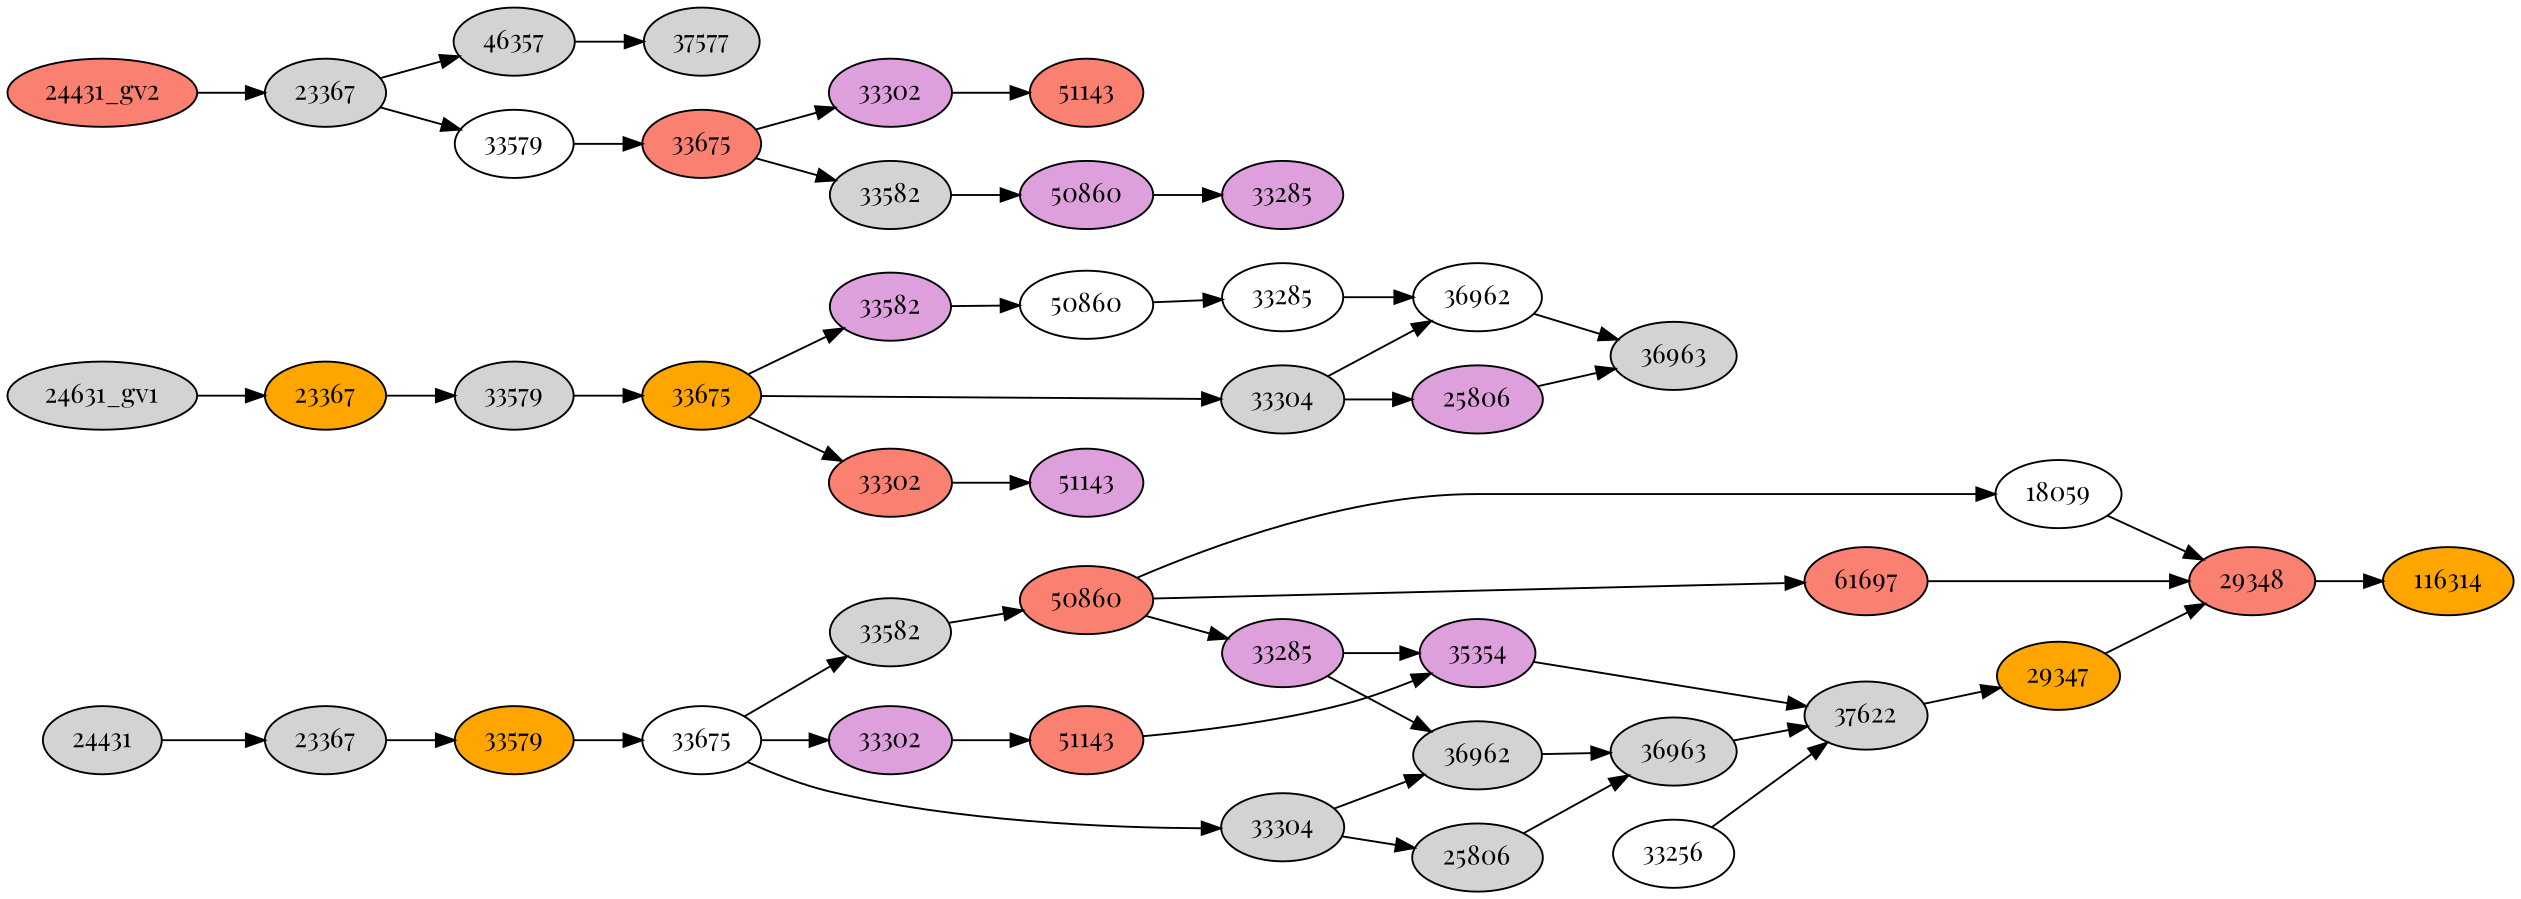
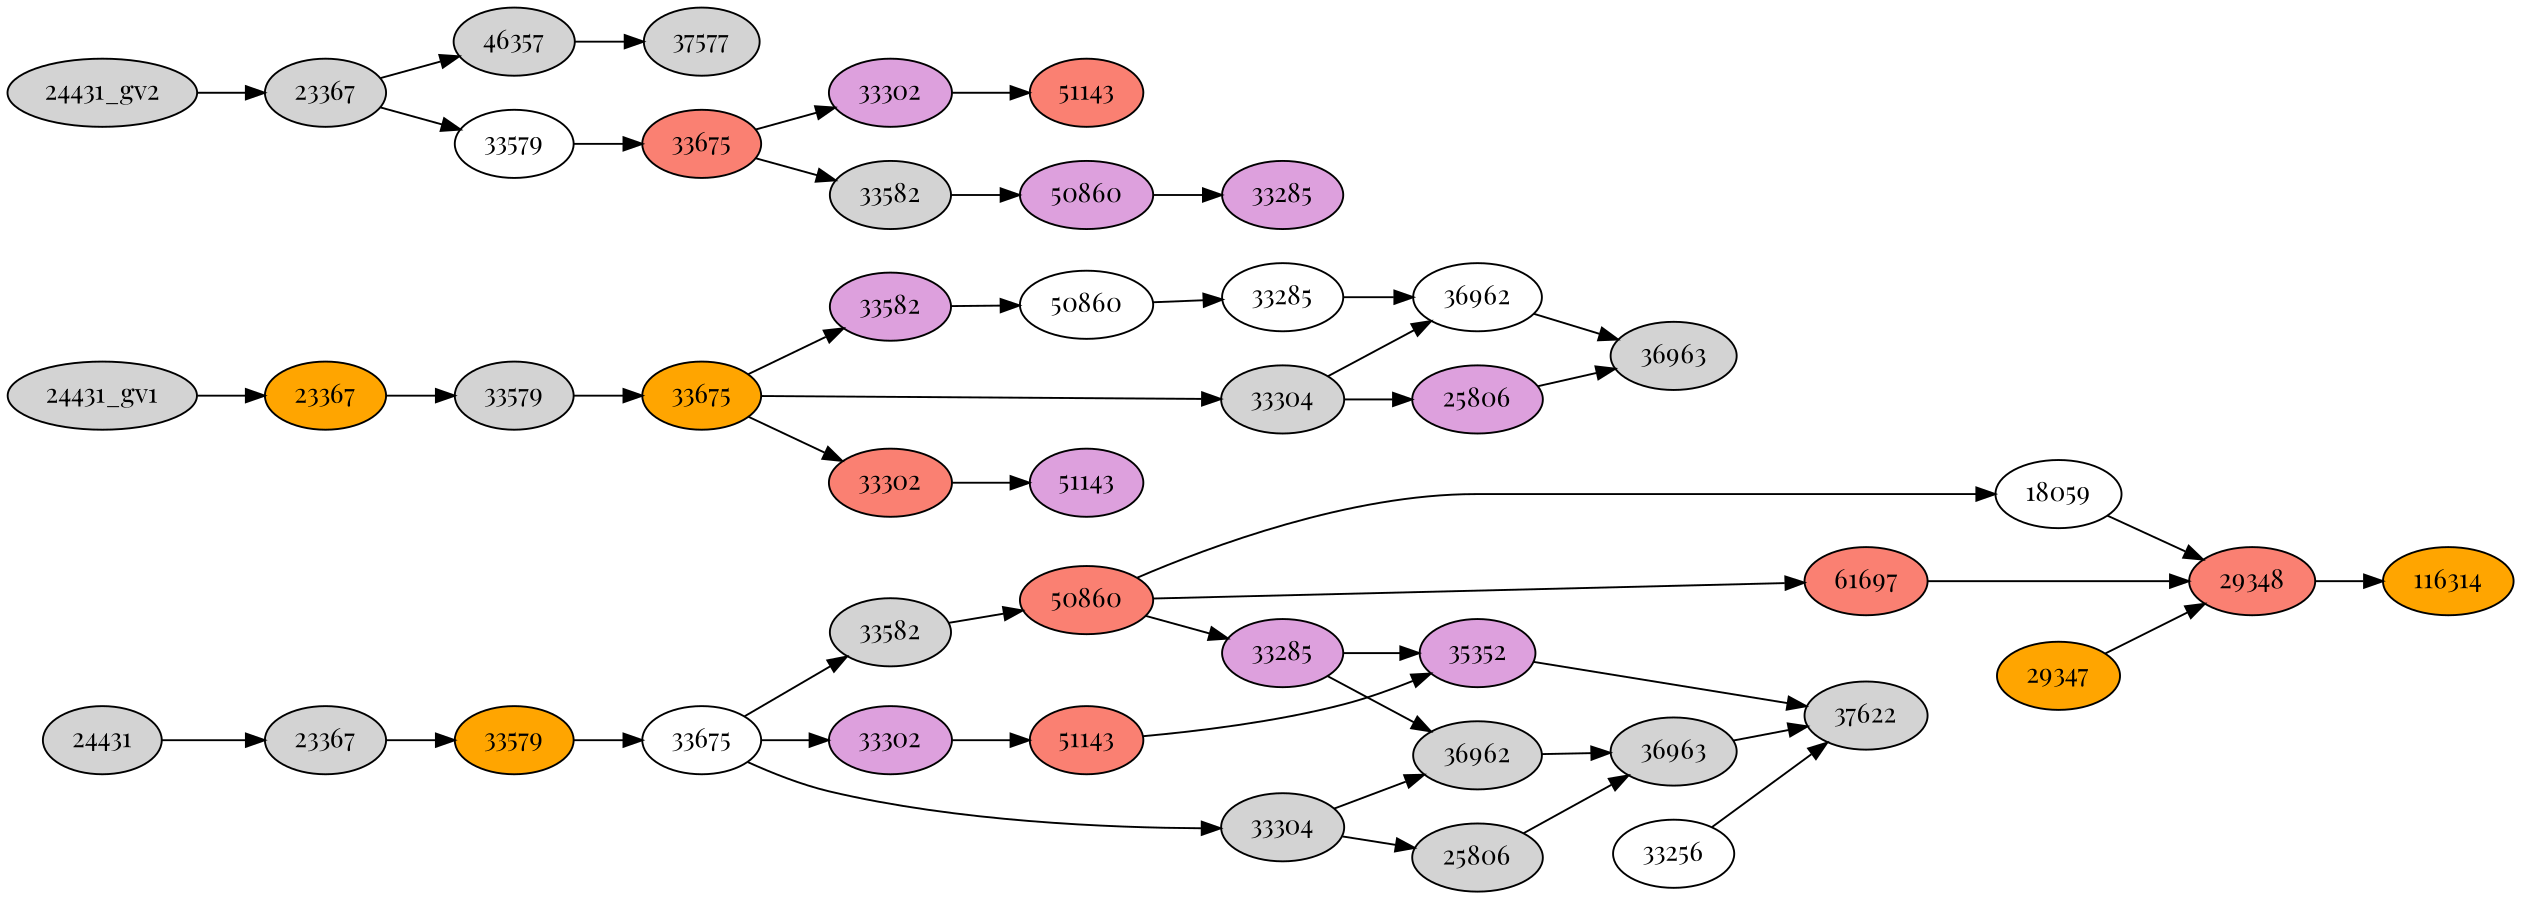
  strict digraph {
    fontname="Playfair Display"
    rankdir=LR
    node [fillcolor=lightgrey fontname="Playfair Display" style=filled]
    edge [fontname="Playfair Display"]
    n1 [fillcolor=orange label=116314]
    n2 [fillcolor=salmon label=29348]
    n3 [fillcolor=salmon label=61697]
    n4 [fillcolor=white label=18059]
    n5 [fillcolor=orange label=29347]
    n6 [fillcolor=salmon label=50860]
    n7 [fillcolor=plum label=33285]
-   n8 [fillcolor=plum label=35354]
+   n8 [fillcolor=plum label=35352]
    n9 [label=36962]
    n10 [label=37622]
    n11 [label=33582]
    n12 [label=36963]
    n13 [fillcolor=white label=33256]
    n14 [fillcolor=white label=33675]
    n15 [label=33304]
    n16 [fillcolor=plum label=33302]
    n17 [label=25806]
    n18 [fillcolor=salmon label=51143]
    n19 [fillcolor=orange label=33579]
    n20 [label=23367]
    n21 [label=24431]
    n22 [fillcolor=white label=50860]
    n23 [fillcolor=white label=33285]
    n24 [fillcolor=white label=36962]
    n25 [fillcolor=plum label=33582]
    n26 [fillcolor=orange label=33675]
    n27 [label=33304]
    n28 [fillcolor=salmon label=33302]
    n29 [fillcolor=plum label=25806]
    n30 [fillcolor=plum label=51143]
    n31 [label=36963]
    n32 [label=33579]
    n33 [fillcolor=orange label=23367]
-   "24431_gv1" [label="24631_gv1"]
+   "24431_gv1"
    n35 [fillcolor=plum label=33285]
    n36 [fillcolor=plum label=50860]
    n37 [fillcolor=salmon label=51143]
    n38 [fillcolor=plum label=33302]
    n39 [label=33582]
    n40 [label=37577]
    n41 [label=46357]
    n42 [fillcolor=salmon label=33675]
    n43 [fillcolor=white label=33579]
    n44 [label=23367]
-   "24431_gv2" [fillcolor=salmon]
+   "24431_gv2"
    subgraph sub_1 {
      n1
      n2
      n3
      n4
      n5
      n6
      n7
      n8
      n9
      n10
      n11
      n12
      n13
      n14
      n15
      n16
      n17
      n18
      n19
      n20
      n21
    }
    subgraph sub_2 {
      n22
      n23
      n24
      n25
      n26
      n27
      n28
      n29
      n30
      n31
      n32
      n33
      "24431_gv1"
    }
    subgraph sub_3 {
      n35
      n36
      n37
      n38
      n39
      n40
      n41
      n42
      n43
      n44
      "24431_gv2"
    }
    n2 -> n1
    n3 -> n2
    n4 -> n2
    n5 -> n2
    n6 -> n3
    n6 -> n4
    n6 -> n7
    n7 -> n8
    n7 -> n9
    n8 -> n10
    n9 -> n12
-   n10 -> n5
    n11 -> n6
    n12 -> n10
    n13 -> n10
    n14 -> n11
    n14 -> n15
    n14 -> n16
    n15 -> n9
    n15 -> n17
    n16 -> n18
    n17 -> n12
    n18 -> n8
    n19 -> n14
    n20 -> n19
    n21 -> n20
    n22 -> n23
    n23 -> n24
    n24 -> n31
    n25 -> n22
    n26 -> n25
    n26 -> n27
    n26 -> n28
    n27 -> n24
    n27 -> n29
    n28 -> n30
    n29 -> n31
    n32 -> n26
    n33 -> n32
    "24431_gv1" -> n33
    n36 -> n35
    n38 -> n37
    n39 -> n36
    n41 -> n40
    n42 -> n38
    n42 -> n39
    n43 -> n42
    n44 -> n41
    n44 -> n43
    "24431_gv2" -> n44
  }
